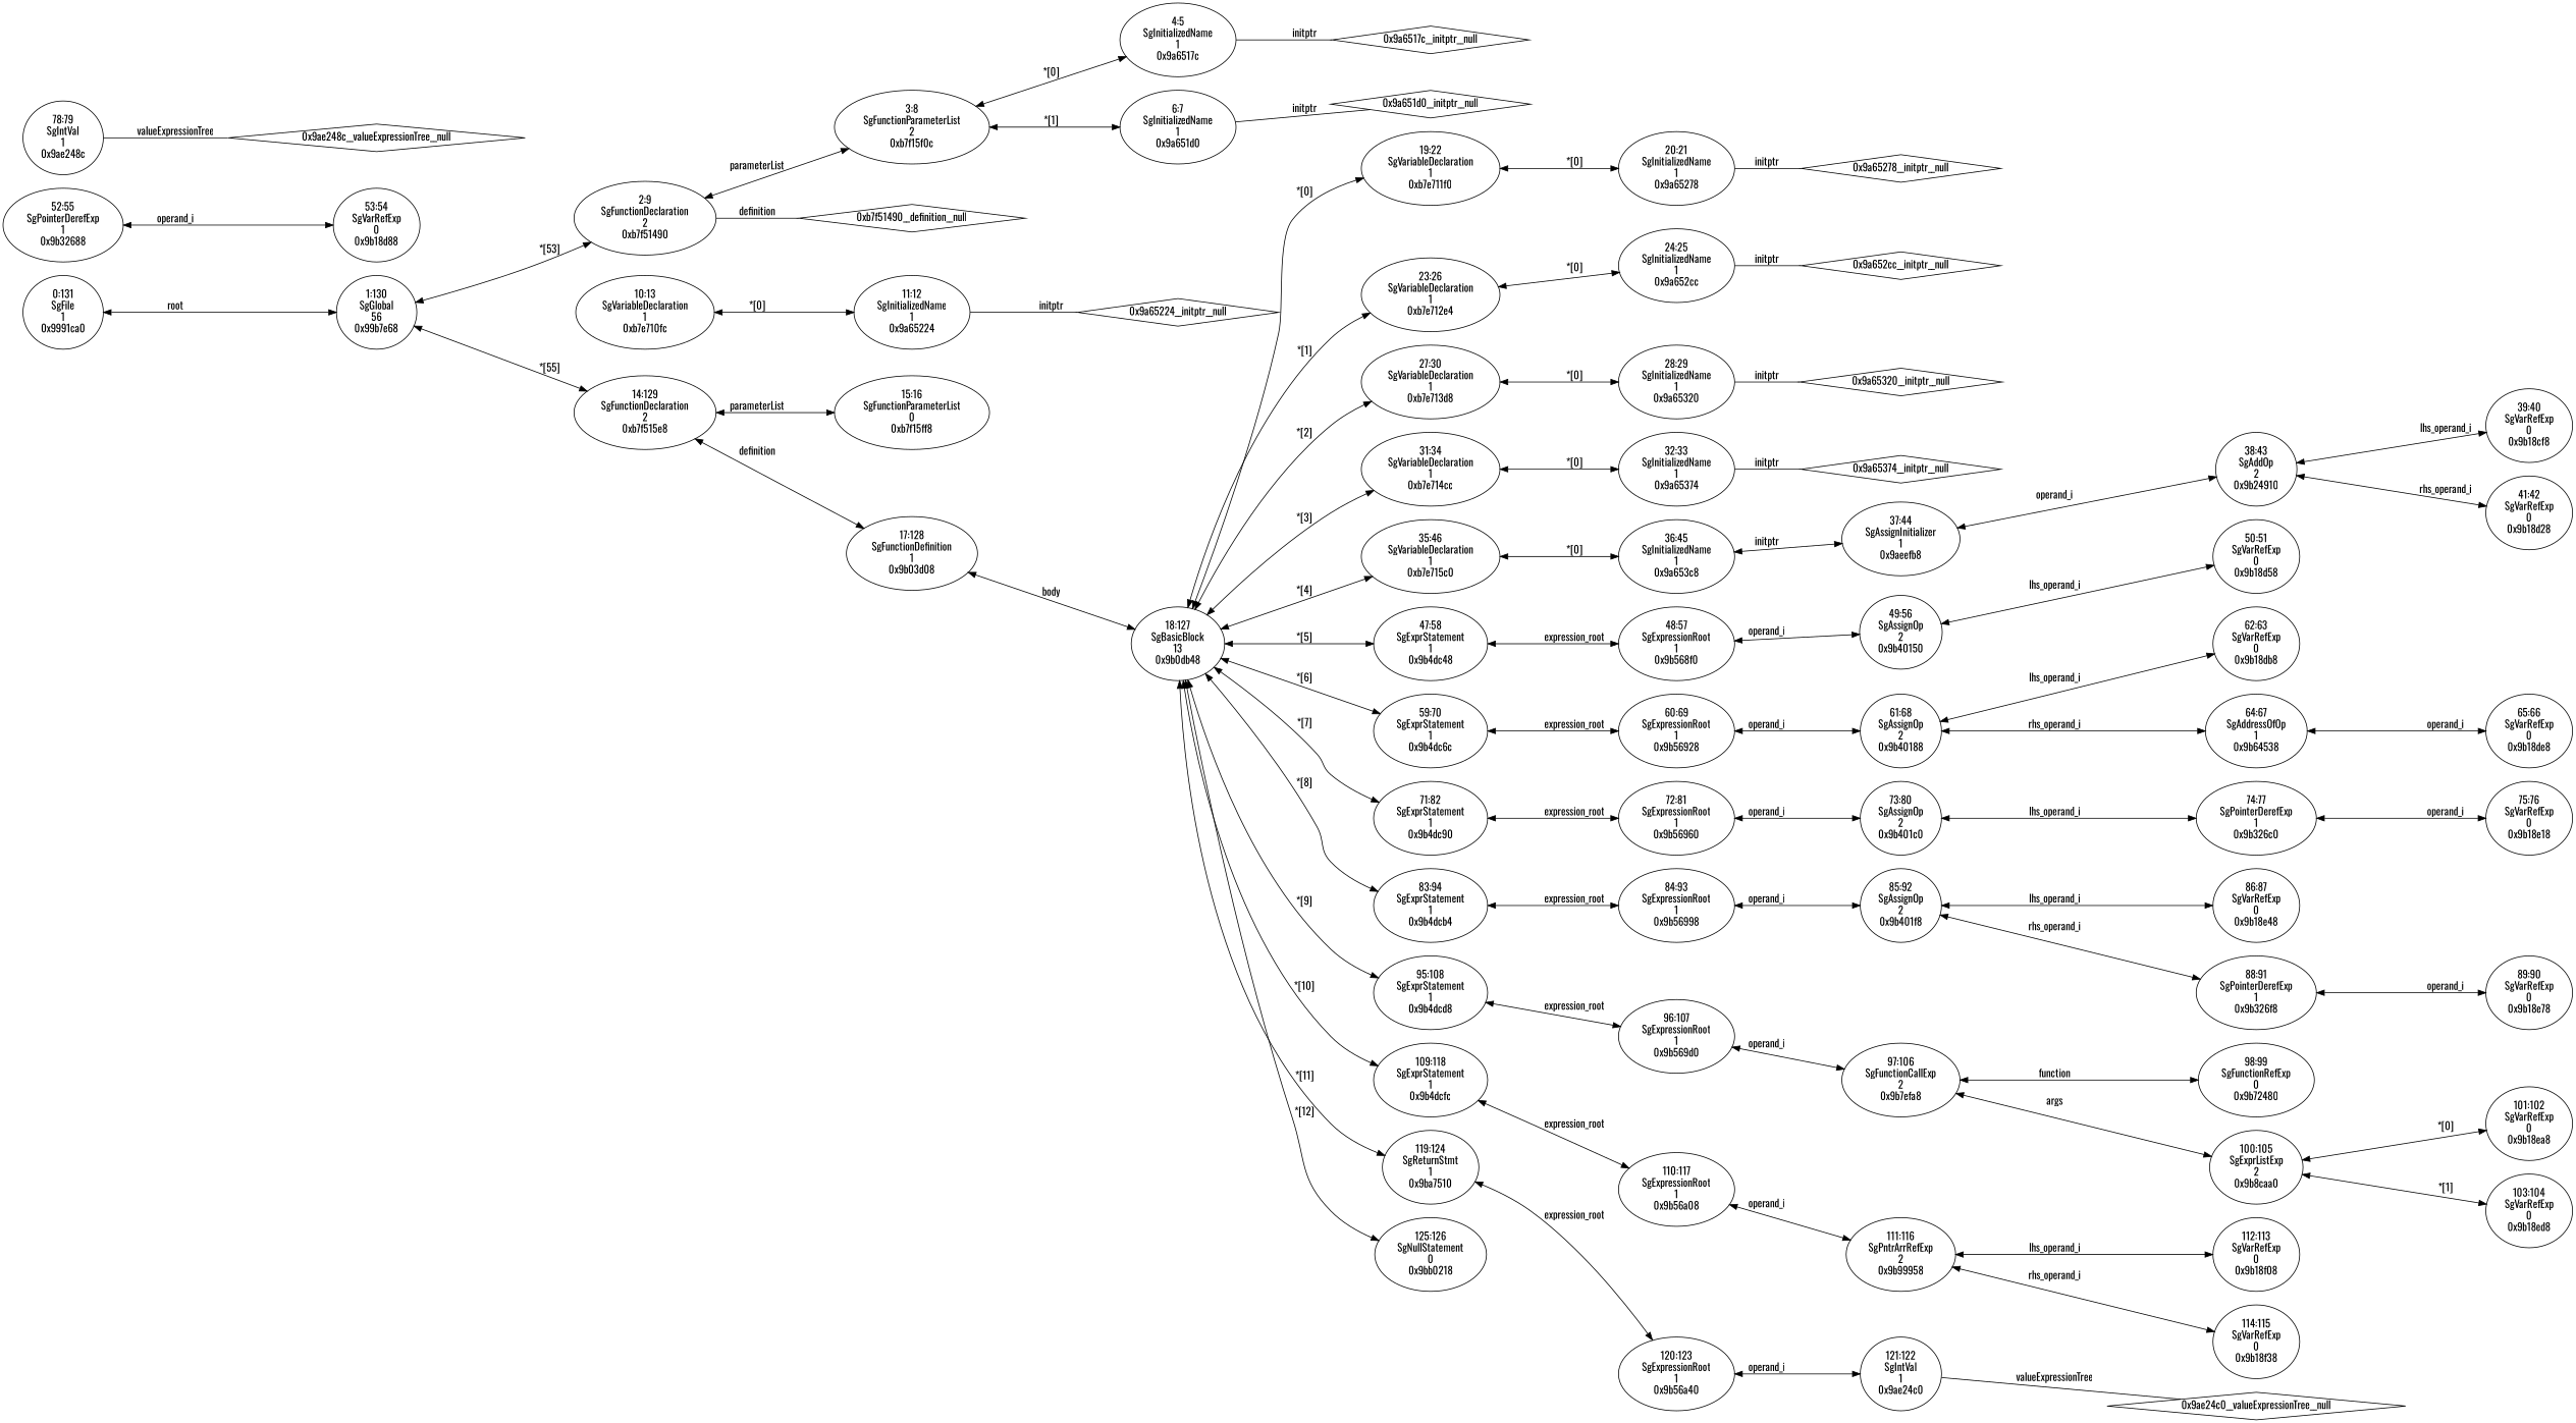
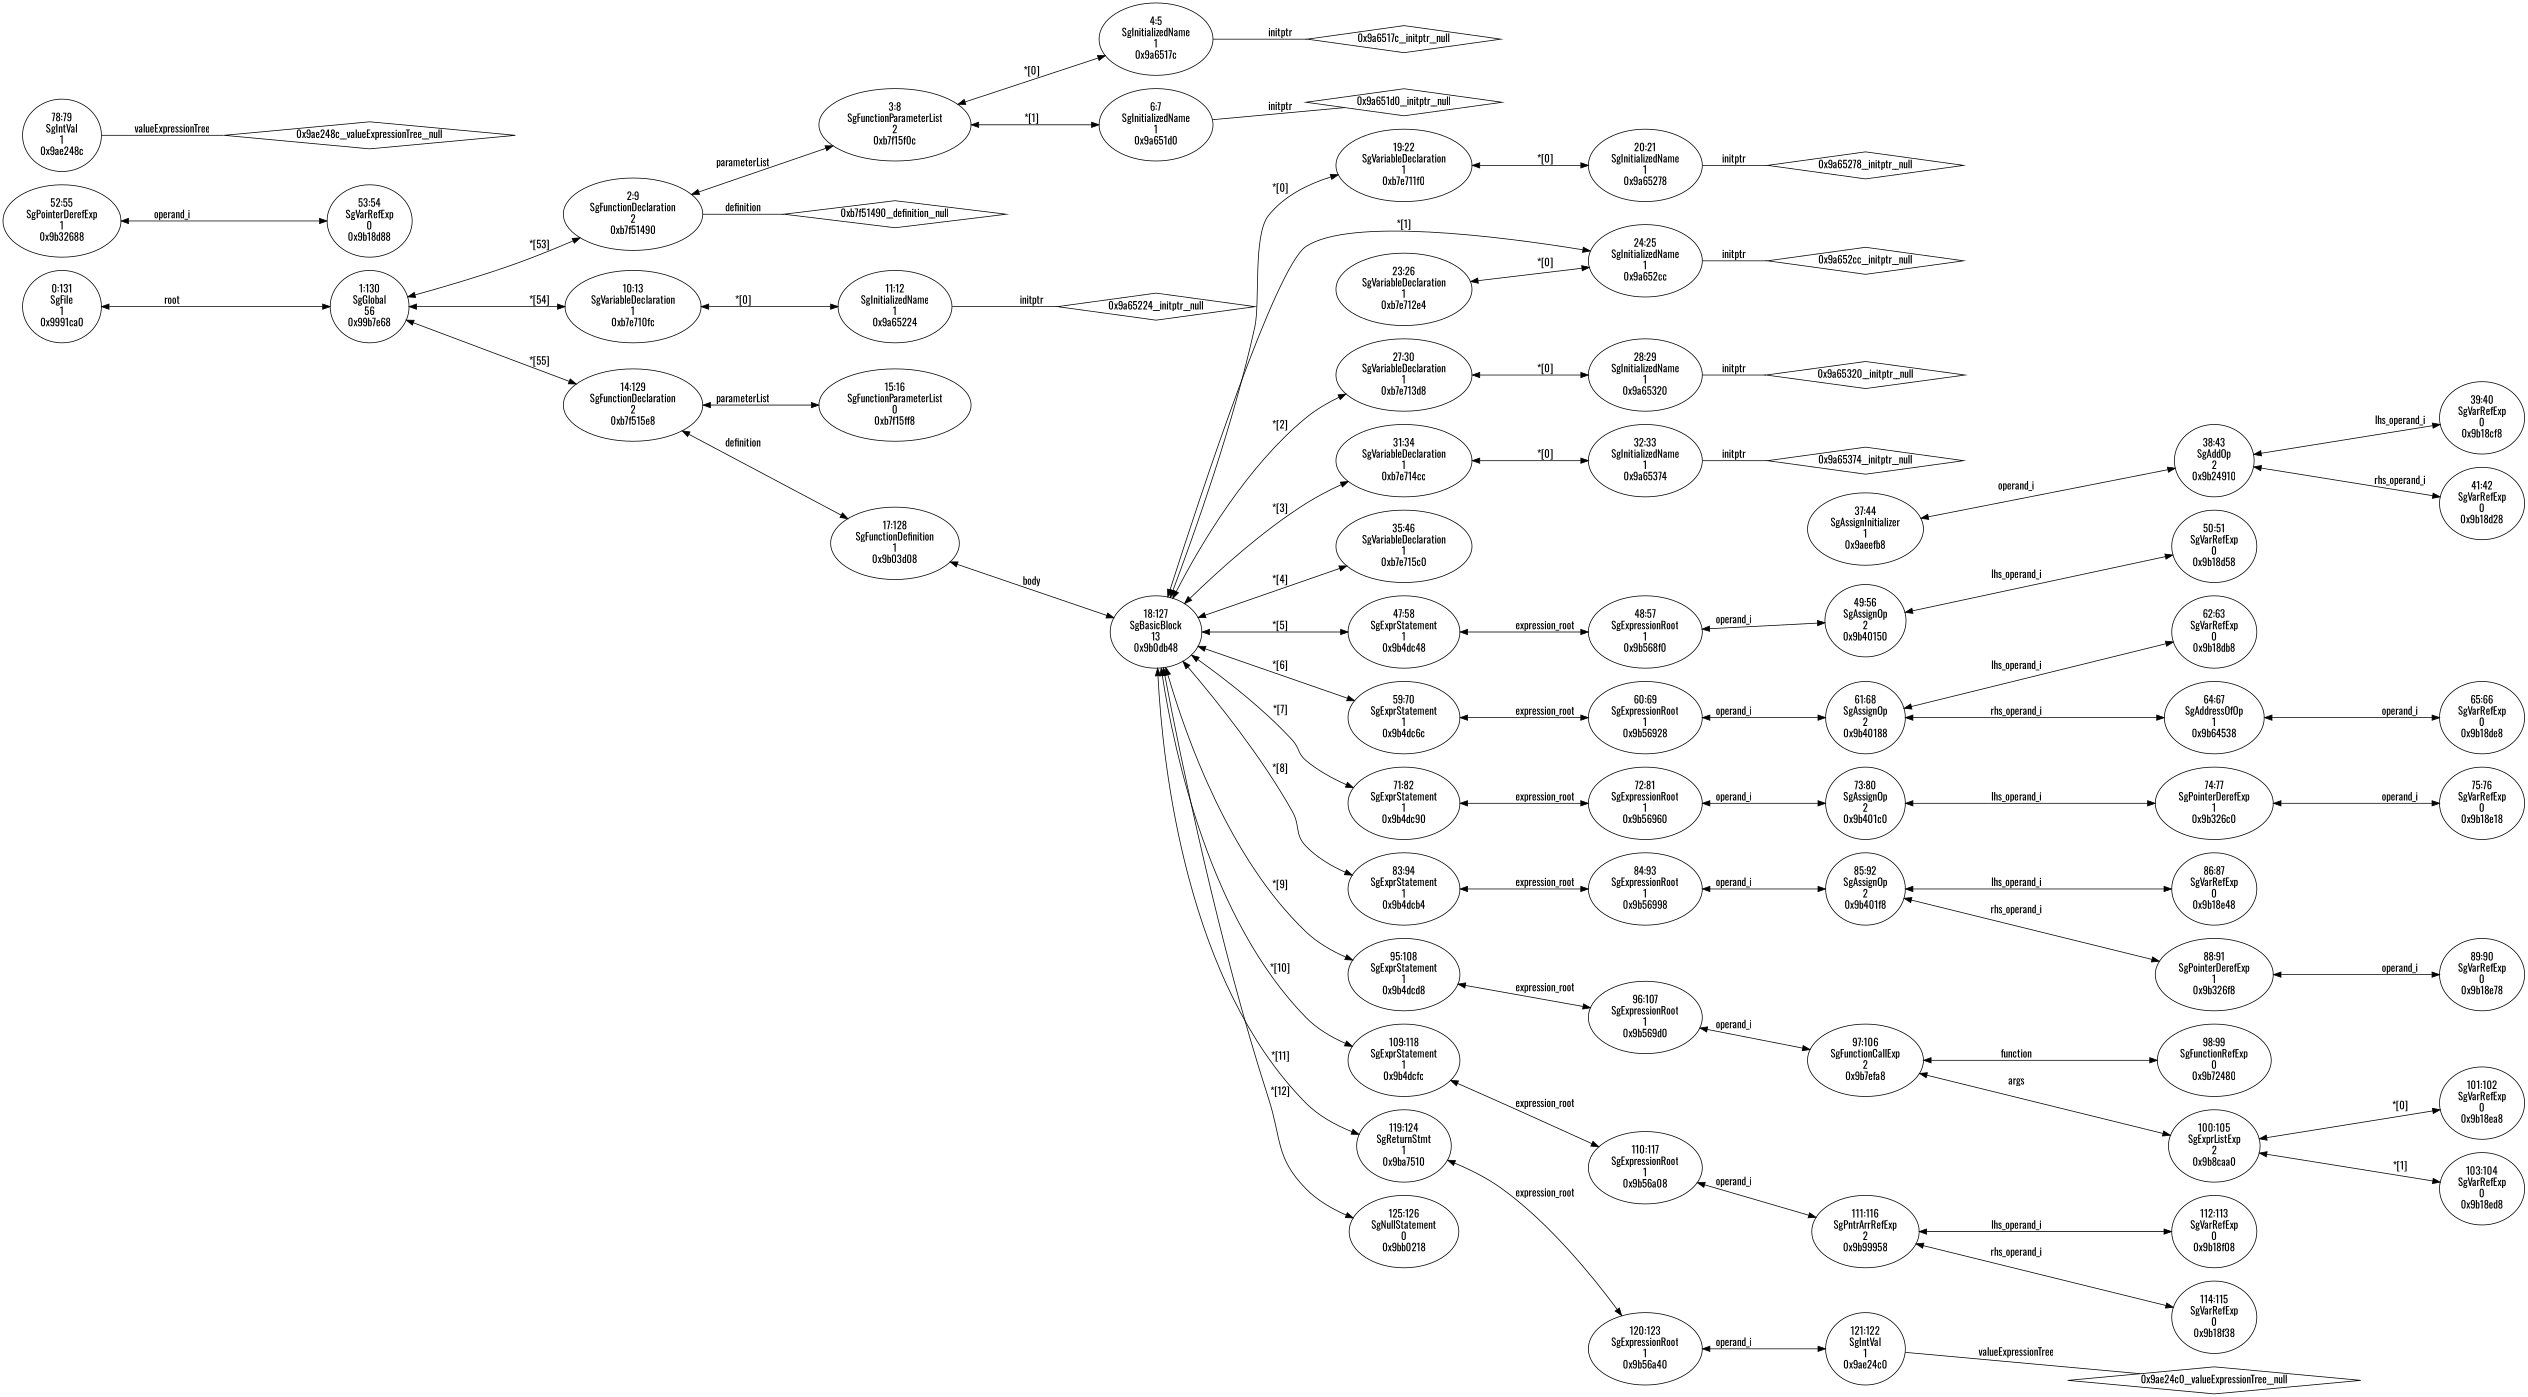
  digraph {
    fontname=Oswald
    rankdir=LR
    node [fontname=Oswald]
    edge [dir=both fontname=Oswald]
    n1 [label="4:5\nSgInitializedName\n1\n0x9a6517c\n"]
    "0x9a6517c__initptr__null" [shape=diamond]
    n3 [label="6:7\nSgInitializedName\n1\n0x9a651d0\n"]
    "0x9a651d0__initptr__null" [shape=diamond]
    n5 [label="3:8\nSgFunctionParameterList\n2\n0xb7f15f0c\n"]
    n6 [label="2:9\nSgFunctionDeclaration\n2\n0xb7f51490\n"]
    "0xb7f51490__definition__null" [shape=diamond]
    n8 [label="11:12\nSgInitializedName\n1\n0x9a65224\n"]
    "0x9a65224__initptr__null" [shape=diamond]
    n10 [label="10:13\nSgVariableDeclaration\n1\n0xb7e710fc\n"]
    n11 [label="15:16\nSgFunctionParameterList\n0\n0xb7f15ff8\n"]
    n12 [label="20:21\nSgInitializedName\n1\n0x9a65278\n"]
    "0x9a65278__initptr__null" [shape=diamond]
    n14 [label="19:22\nSgVariableDeclaration\n1\n0xb7e711f0\n"]
    n15 [label="24:25\nSgInitializedName\n1\n0x9a652cc\n"]
    "0x9a652cc__initptr__null" [shape=diamond]
    n17 [label="23:26\nSgVariableDeclaration\n1\n0xb7e712e4\n"]
    n18 [label="28:29\nSgInitializedName\n1\n0x9a65320\n"]
    "0x9a65320__initptr__null" [shape=diamond]
    n20 [label="27:30\nSgVariableDeclaration\n1\n0xb7e713d8\n"]
    n21 [label="32:33\nSgInitializedName\n1\n0x9a65374\n"]
    "0x9a65374__initptr__null" [shape=diamond]
    n23 [label="31:34\nSgVariableDeclaration\n1\n0xb7e714cc\n"]
    n24 [label="39:40\nSgVarRefExp\n0\n0x9b18cf8\n"]
    n25 [label="41:42\nSgVarRefExp\n0\n0x9b18d28\n"]
    n26 [label="38:43\nSgAddOp\n2\n0x9b24910\n"]
    n27 [label="37:44\nSgAssignInitializer\n1\n0x9aeefb8\n"]
-   n28 [label="36:45\nSgInitializedName\n1\n0x9a653c8\n"]
    n29 [label="35:46\nSgVariableDeclaration\n1\n0xb7e715c0\n"]
    n30 [label="50:51\nSgVarRefExp\n0\n0x9b18d58\n"]
    n31 [label="53:54\nSgVarRefExp\n0\n0x9b18d88\n"]
    n32 [label="52:55\nSgPointerDerefExp\n1\n0x9b32688\n"]
    n33 [label="49:56\nSgAssignOp\n2\n0x9b40150\n"]
    n34 [label="48:57\nSgExpressionRoot\n1\n0x9b568f0\n"]
    n35 [label="47:58\nSgExprStatement\n1\n0x9b4dc48\n"]
    n36 [label="62:63\nSgVarRefExp\n0\n0x9b18db8\n"]
    n37 [label="65:66\nSgVarRefExp\n0\n0x9b18de8\n"]
    n38 [label="64:67\nSgAddressOfOp\n1\n0x9b64538\n"]
    n39 [label="61:68\nSgAssignOp\n2\n0x9b40188\n"]
    n40 [label="60:69\nSgExpressionRoot\n1\n0x9b56928\n"]
    n41 [label="59:70\nSgExprStatement\n1\n0x9b4dc6c\n"]
    n42 [label="75:76\nSgVarRefExp\n0\n0x9b18e18\n"]
    n43 [label="74:77\nSgPointerDerefExp\n1\n0x9b326c0\n"]
    n44 [label="78:79\nSgIntVal\n1\n0x9ae248c\n"]
    "0x9ae248c__valueExpressionTree__null" [shape=diamond]
    n46 [label="73:80\nSgAssignOp\n2\n0x9b401c0\n"]
    n47 [label="72:81\nSgExpressionRoot\n1\n0x9b56960\n"]
    n48 [label="71:82\nSgExprStatement\n1\n0x9b4dc90\n"]
    n49 [label="86:87\nSgVarRefExp\n0\n0x9b18e48\n"]
    n50 [label="89:90\nSgVarRefExp\n0\n0x9b18e78\n"]
    n51 [label="88:91\nSgPointerDerefExp\n1\n0x9b326f8\n"]
    n52 [label="85:92\nSgAssignOp\n2\n0x9b401f8\n"]
    n53 [label="84:93\nSgExpressionRoot\n1\n0x9b56998\n"]
    n54 [label="83:94\nSgExprStatement\n1\n0x9b4dcb4\n"]
    n55 [label="98:99\nSgFunctionRefExp\n0\n0x9b72480\n"]
    n56 [label="101:102\nSgVarRefExp\n0\n0x9b18ea8\n"]
    n57 [label="103:104\nSgVarRefExp\n0\n0x9b18ed8\n"]
    n58 [label="100:105\nSgExprListExp\n2\n0x9b8caa0\n"]
    n59 [label="97:106\nSgFunctionCallExp\n2\n0x9b7efa8\n"]
    n60 [label="96:107\nSgExpressionRoot\n1\n0x9b569d0\n"]
    n61 [label="95:108\nSgExprStatement\n1\n0x9b4dcd8\n"]
    n62 [label="112:113\nSgVarRefExp\n0\n0x9b18f08\n"]
    n63 [label="114:115\nSgVarRefExp\n0\n0x9b18f38\n"]
    n64 [label="111:116\nSgPntrArrRefExp\n2\n0x9b99958\n"]
    n65 [label="110:117\nSgExpressionRoot\n1\n0x9b56a08\n"]
    n66 [label="109:118\nSgExprStatement\n1\n0x9b4dcfc\n"]
    n67 [label="121:122\nSgIntVal\n1\n0x9ae24c0\n"]
    "0x9ae24c0__valueExpressionTree__null" [shape=diamond]
    n69 [label="120:123\nSgExpressionRoot\n1\n0x9b56a40\n"]
    n70 [label="119:124\nSgReturnStmt\n1\n0x9ba7510\n"]
    n71 [label="125:126\nSgNullStatement\n0\n0x9bb0218\n"]
    n72 [label="18:127\nSgBasicBlock\n13\n0x9b0db48\n"]
    n73 [label="17:128\nSgFunctionDefinition\n1\n0x9b03d08\n"]
    n74 [label="14:129\nSgFunctionDeclaration\n2\n0xb7f515e8\n"]
    n75 [label="1:130\nSgGlobal\n56\n0x99b7e68\n"]
    n76 [label="0:131\nSgFile\n1\n0x9991ca0\n"]
    n1 -> "0x9a6517c__initptr__null" [dir=none label=initptr]
    n3 -> "0x9a651d0__initptr__null" [dir=none label=initptr]
    n5 -> n1 [label="*[0]"]
    n5 -> n3 [label="*[1]"]
    n6 -> n5 [label=parameterList]
    n6 -> "0xb7f51490__definition__null" [dir=none label=definition]
    n8 -> "0x9a65224__initptr__null" [dir=none label=initptr]
    n10 -> n8 [label="*[0]"]
    n12 -> "0x9a65278__initptr__null" [dir=none label=initptr]
    n14 -> n12 [label="*[0]"]
    n15 -> "0x9a652cc__initptr__null" [dir=none label=initptr]
    n17 -> n15 [label="*[0]"]
    n18 -> "0x9a65320__initptr__null" [dir=none label=initptr]
    n20 -> n18 [label="*[0]"]
    n21 -> "0x9a65374__initptr__null" [dir=none label=initptr]
    n23 -> n21 [label="*[0]"]
    n26 -> n24 [label=lhs_operand_i]
    n26 -> n25 [label=rhs_operand_i]
    n27 -> n26 [label=operand_i]
-   n28 -> n27 [label=initptr]
-   n29 -> n28 [label="*[0]"]
    n32 -> n31 [label=operand_i]
    n33 -> n30 [label=lhs_operand_i]
    n34 -> n33 [label=operand_i]
    n35 -> n34 [label=expression_root]
    n38 -> n37 [label=operand_i]
    n39 -> n36 [label=lhs_operand_i]
    n39 -> n38 [label=rhs_operand_i]
    n40 -> n39 [label=operand_i]
    n41 -> n40 [label=expression_root]
    n43 -> n42 [label=operand_i]
    n44 -> "0x9ae248c__valueExpressionTree__null" [dir=none label=valueExpressionTree]
    n46 -> n43 [label=lhs_operand_i]
    n47 -> n46 [label=operand_i]
    n48 -> n47 [label=expression_root]
    n51 -> n50 [label=operand_i]
    n52 -> n49 [label=lhs_operand_i]
    n52 -> n51 [label=rhs_operand_i]
    n53 -> n52 [label=operand_i]
    n54 -> n53 [label=expression_root]
    n58 -> n56 [label="*[0]"]
    n58 -> n57 [label="*[1]"]
    n59 -> n55 [label=function]
    n59 -> n58 [label=args]
    n60 -> n59 [label=operand_i]
    n61 -> n60 [label=expression_root]
    n64 -> n62 [label=lhs_operand_i]
    n64 -> n63 [label=rhs_operand_i]
    n65 -> n64 [label=operand_i]
    n66 -> n65 [label=expression_root]
    n67 -> "0x9ae24c0__valueExpressionTree__null" [dir=none label=valueExpressionTree]
    n69 -> n67 [label=operand_i]
    n70 -> n69 [label=expression_root]
    n72 -> n14 [label="*[0]"]
-   n72 -> n17 [label="*[1]"]
+   n72 -> n15 [label="*[1]"]
    n72 -> n20 [label="*[2]"]
    n72 -> n23 [label="*[3]"]
    n72 -> n29 [label="*[4]"]
    n72 -> n35 [label="*[5]"]
    n72 -> n41 [label="*[6]"]
    n72 -> n48 [label="*[7]"]
    n72 -> n54 [label="*[8]"]
    n72 -> n61 [label="*[9]"]
    n72 -> n66 [label="*[10]"]
    n72 -> n70 [label="*[11]"]
    n72 -> n71 [label="*[12]"]
    n73 -> n72 [label=body]
    n74 -> n11 [label=parameterList]
    n74 -> n73 [label=definition]
    n75 -> n6 [label="*[53]"]
+   n75 -> n10 [label="*[54]"]
    n75 -> n74 [label="*[55]"]
    n76 -> n75 [label=root]
  }
